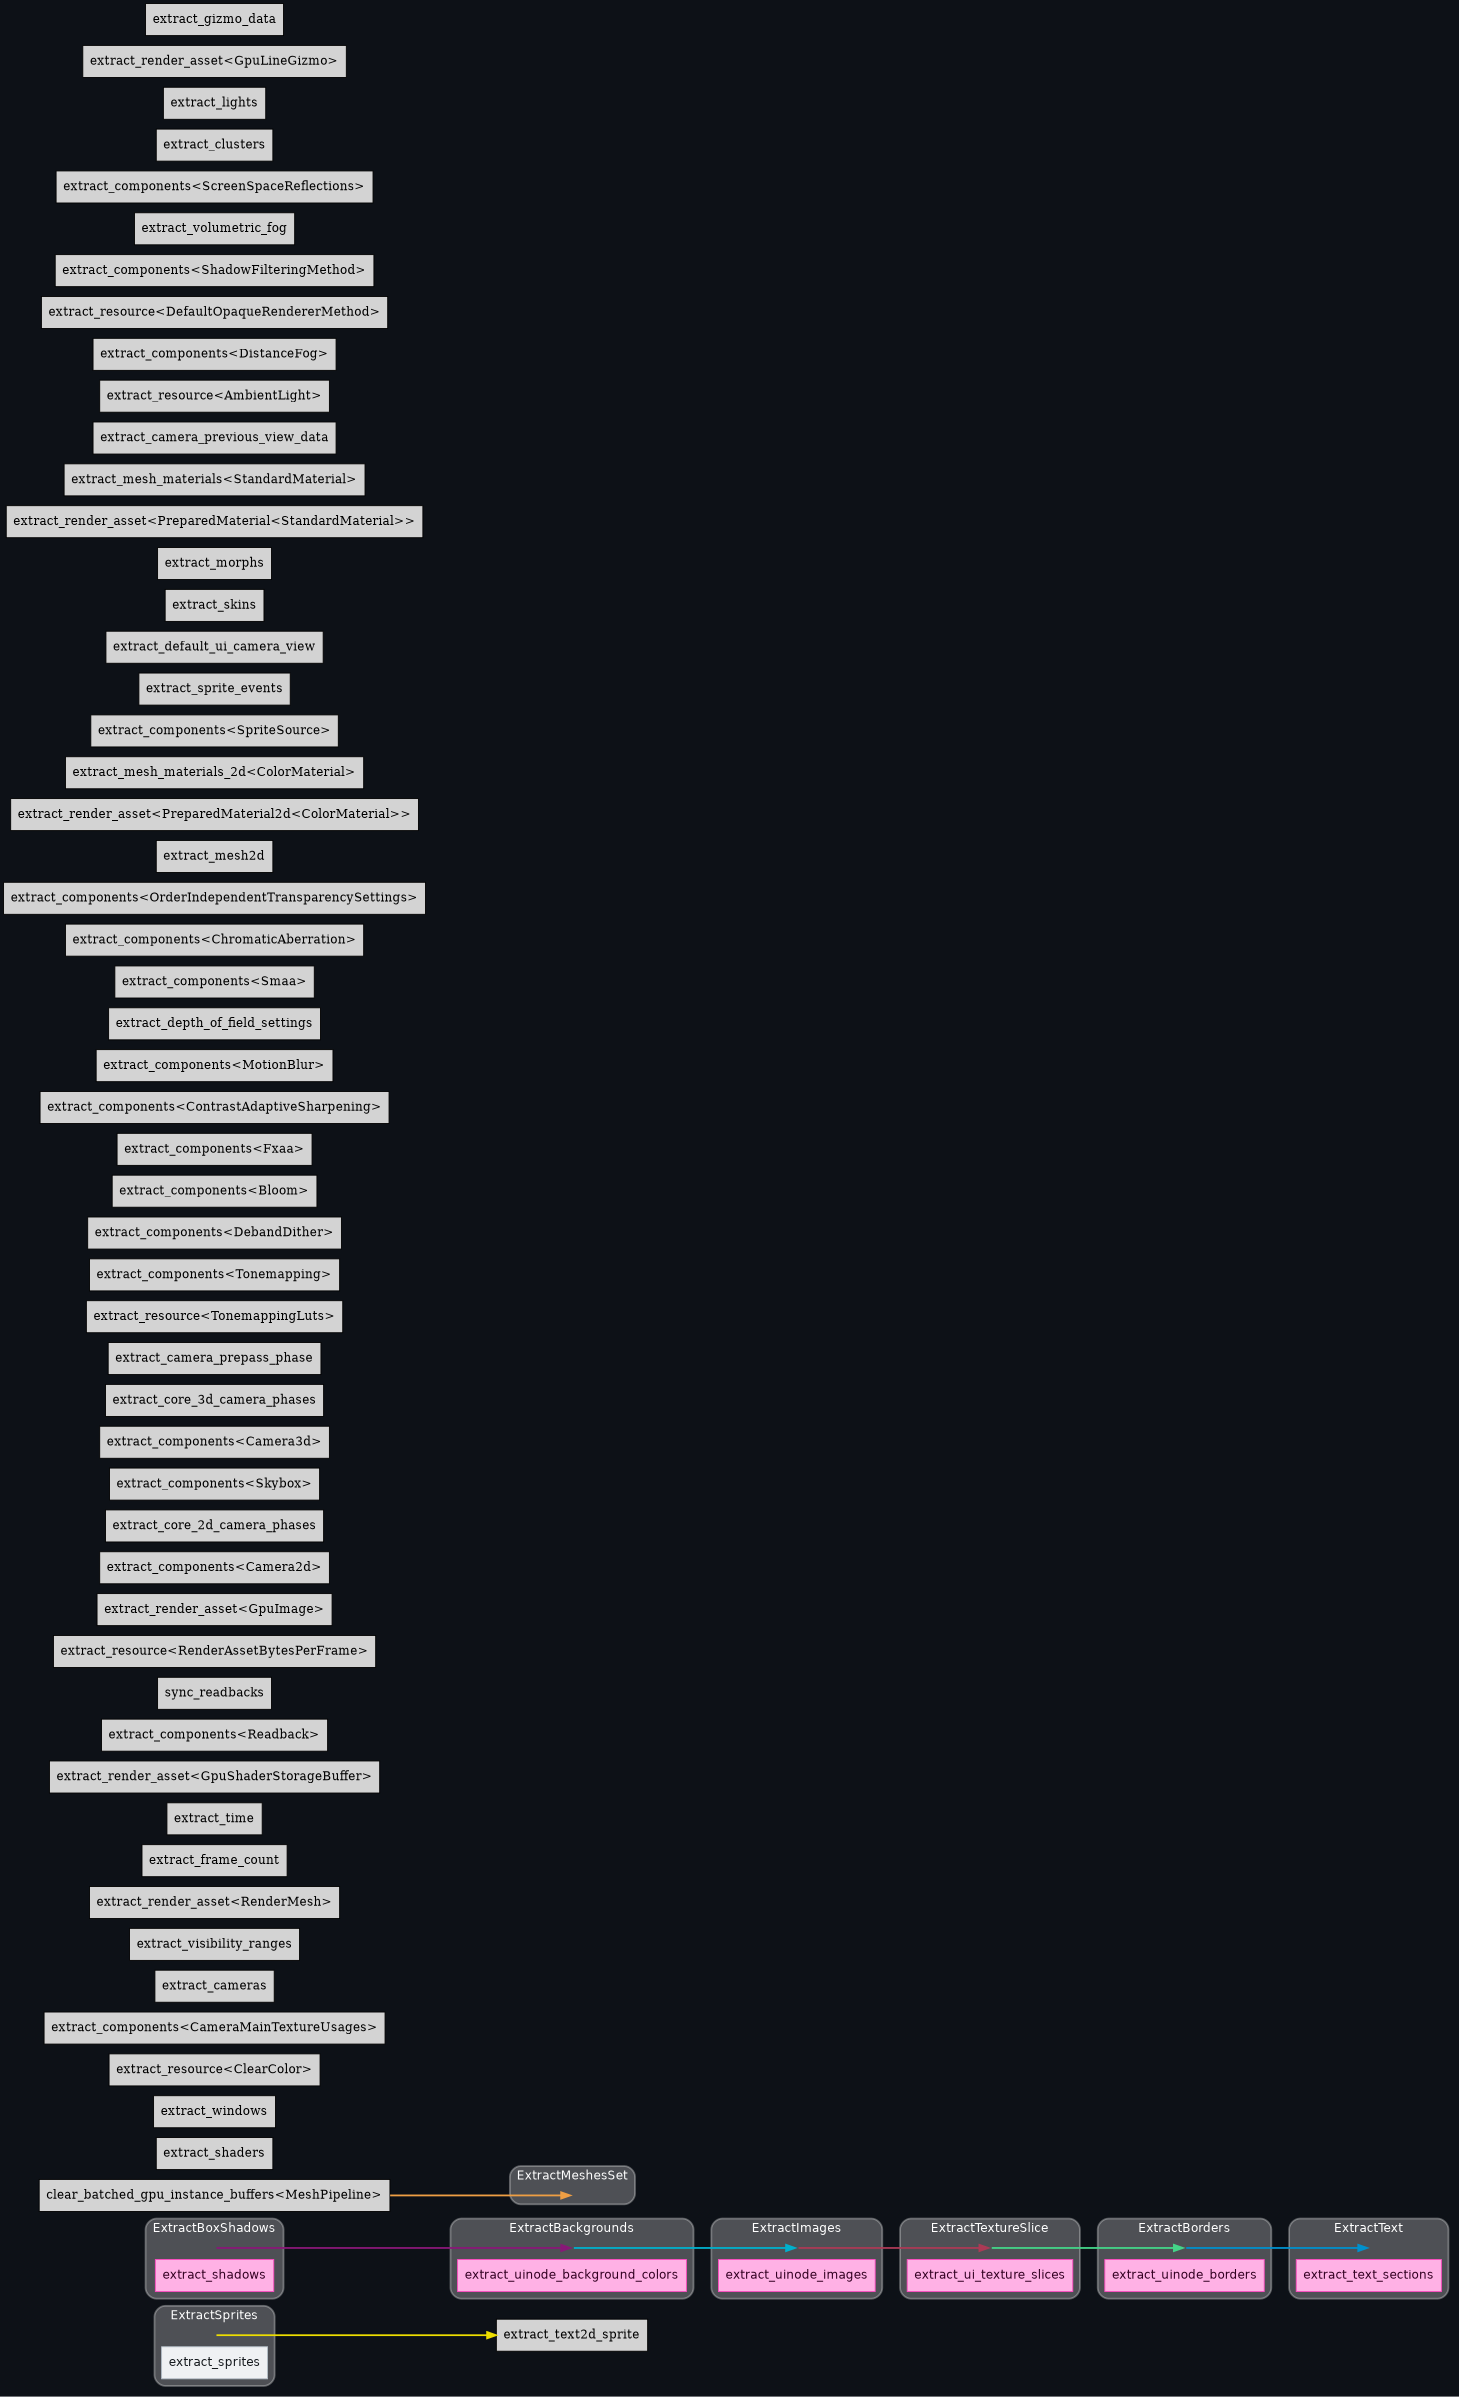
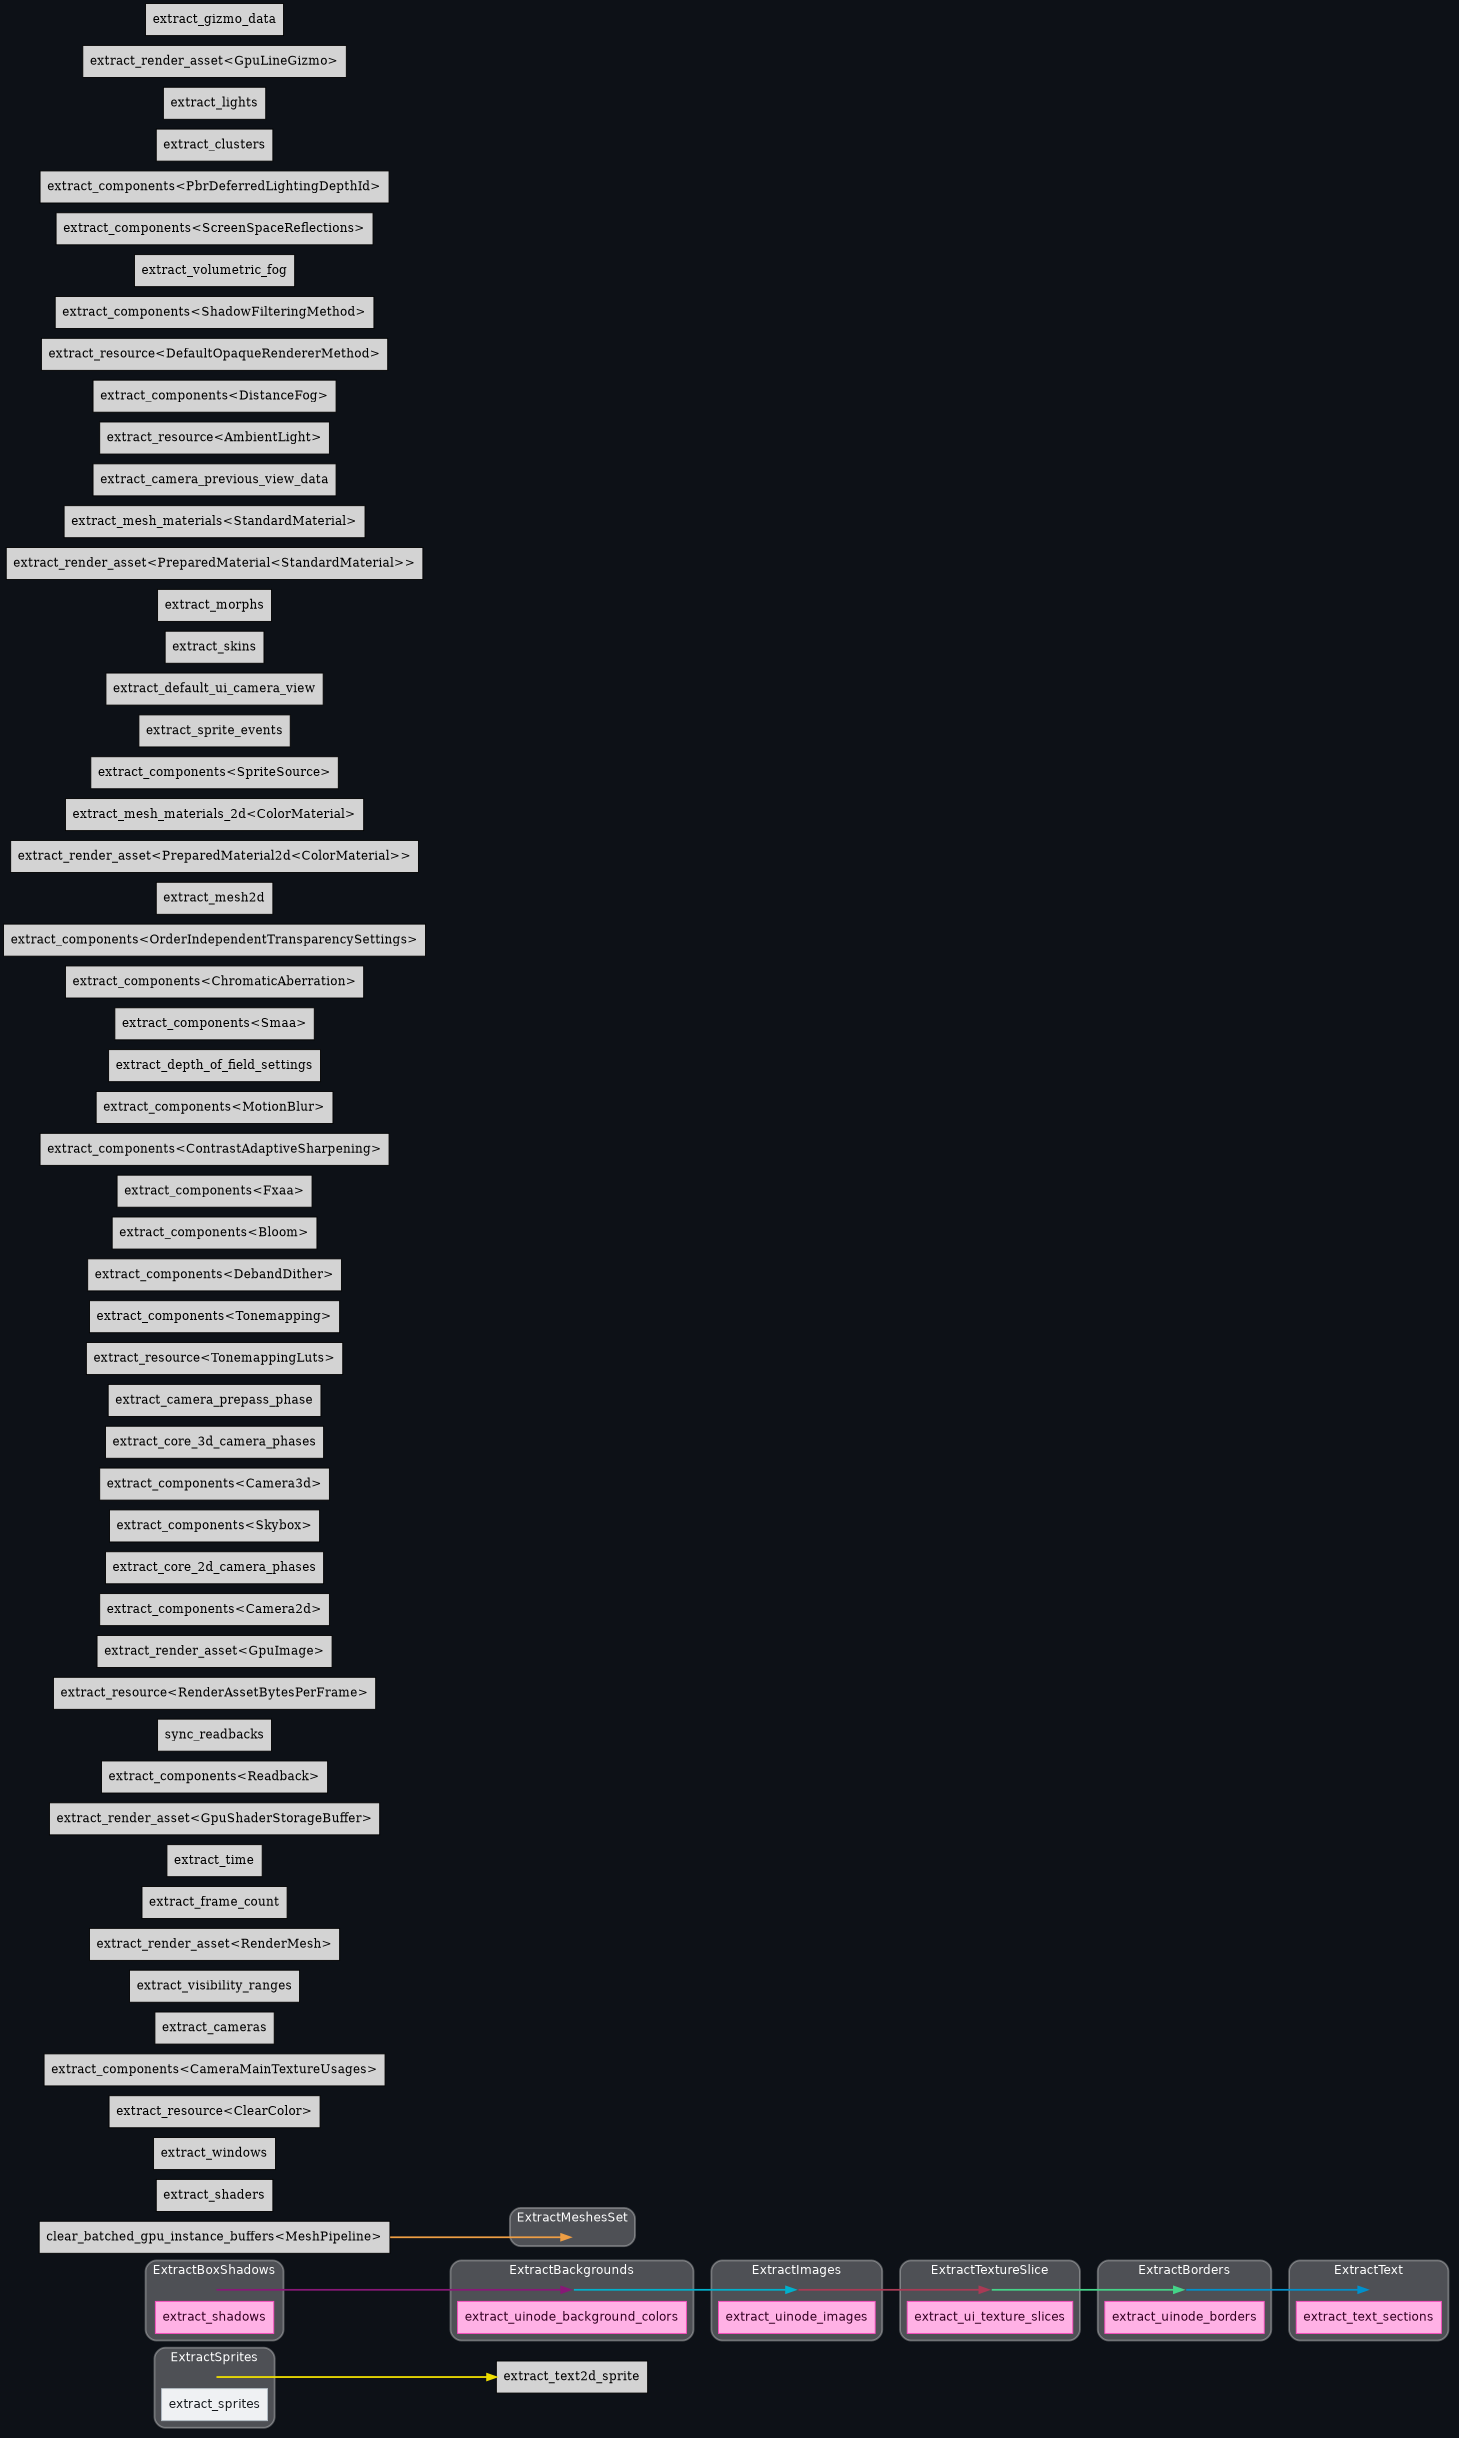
  digraph {
    bgcolor="#0d1117"
    compound=true
    fontname=Helvetica
    nodesep=0.15
    rankdir=LR
    splines=spline
    node [shape=box style=filled]
    edge [penwidth=2]
    "set_marker_node_Set(38)" [shape=point style=invis]
    n2 [color="#b4bec7" fillcolor="#eff1f3" fontcolor="#15191d" fontname=Helvetica label=extract_sprites penwidth=1]
    "set_marker_node_Set(41)" [shape=point style=invis]
    n4 [color="#ff4bc2" fillcolor="#ffb1e5" fontcolor="#320021" fontname=Helvetica label=extract_shadows penwidth=1]
    "set_marker_node_Set(42)" [shape=point style=invis]
    n6 [color="#ff4bc2" fillcolor="#ffb1e5" fontcolor="#320021" fontname=Helvetica label=extract_uinode_background_colors penwidth=1]
    "set_marker_node_Set(43)" [shape=point style=invis]
    n8 [color="#ff4bc2" fillcolor="#ffb1e5" fontcolor="#320021" fontname=Helvetica label=extract_uinode_images penwidth=1]
    "set_marker_node_Set(44)" [shape=point style=invis]
    n10 [color="#ff4bc2" fillcolor="#ffb1e5" fontcolor="#320021" fontname=Helvetica label=extract_ui_texture_slices penwidth=1]
    "set_marker_node_Set(45)" [shape=point style=invis]
    n12 [color="#ff4bc2" fillcolor="#ffb1e5" fontcolor="#320021" fontname=Helvetica label=extract_uinode_borders penwidth=1]
    "set_marker_node_Set(46)" [shape=point style=invis]
    n14 [color="#ff4bc2" fillcolor="#ffb1e5" fontcolor="#320021" fontname=Helvetica label=extract_text_sections penwidth=1]
    "set_marker_node_Set(57)" [shape=point style=invis]
    n16 [label=extract_text2d_sprite]
    n17 [label=extract_shaders]
    n18 [label=extract_windows]
    n19 [label="extract_resource<ClearColor>"]
    n20 [label="extract_components<CameraMainTextureUsages>"]
    n21 [label=extract_cameras]
    n22 [label=extract_visibility_ranges]
    n23 [label="extract_render_asset<RenderMesh>"]
    n24 [label=extract_frame_count]
    n25 [label=extract_time]
    n26 [label="extract_render_asset<GpuShaderStorageBuffer>"]
    n27 [label="extract_components<Readback>"]
    n28 [label=sync_readbacks]
    n29 [label="extract_resource<RenderAssetBytesPerFrame>"]
    n30 [label="extract_render_asset<GpuImage>"]
    n31 [label="extract_components<Camera2d>"]
    n32 [label=extract_core_2d_camera_phases]
    n33 [label="extract_components<Skybox>"]
    n34 [label="extract_components<Camera3d>"]
    n35 [label=extract_core_3d_camera_phases]
    n36 [label=extract_camera_prepass_phase]
    n37 [label="extract_resource<TonemappingLuts>"]
    n38 [label="extract_components<Tonemapping>"]
    n39 [label="extract_components<DebandDither>"]
    n40 [label="extract_components<Bloom>"]
    n41 [label="extract_components<Fxaa>"]
    n42 [label="extract_components<ContrastAdaptiveSharpening>"]
    n43 [label="extract_components<MotionBlur>"]
    n44 [label=extract_depth_of_field_settings]
    n45 [label="extract_components<Smaa>"]
    n46 [label="extract_components<ChromaticAberration>"]
    n47 [label="extract_components<OrderIndependentTransparencySettings>"]
    n48 [label=extract_mesh2d]
    n49 [label="extract_render_asset<PreparedMaterial2d<ColorMaterial>>"]
    n50 [label="extract_mesh_materials_2d<ColorMaterial>"]
    n51 [label="extract_components<SpriteSource>"]
    n52 [label=extract_sprite_events]
    n53 [label=extract_default_ui_camera_view]
    n54 [label=extract_skins]
    n55 [label=extract_morphs]
    n56 [label="clear_batched_gpu_instance_buffers<MeshPipeline>"]
    n57 [label="extract_render_asset<PreparedMaterial<StandardMaterial>>"]
    n58 [label="extract_mesh_materials<StandardMaterial>"]
    n59 [label=extract_camera_previous_view_data]
    n60 [label="extract_resource<AmbientLight>"]
    n61 [label="extract_components<DistanceFog>"]
    n62 [label="extract_resource<DefaultOpaqueRendererMethod>"]
    n63 [label="extract_components<ShadowFilteringMethod>"]
    n64 [label=extract_volumetric_fog]
    n65 [label="extract_components<ScreenSpaceReflections>"]
+   n66 [label="extract_components<PbrDeferredLightingDepthId>"]
    n67 [label=extract_clusters]
    n68 [label=extract_lights]
    n69 [label="extract_render_asset<GpuLineGizmo>"]
    n70 [label=extract_gizmo_data]
    subgraph cluster_1 {
      color="#ffffff50"
      fillcolor="#ffffff44"
      fontcolor="#ffffff"
      label=ExtractSprites
      penwidth=2
      style="rounded,filled"
      "set_marker_node_Set(38)"
      n2
    }
    subgraph cluster_2 {
      color="#ffffff50"
      fillcolor="#ffffff44"
      fontcolor="#ffffff"
      label=ExtractBoxShadows
      penwidth=2
      style="rounded,filled"
      "set_marker_node_Set(41)"
      n4
    }
    subgraph cluster_3 {
      color="#ffffff50"
      fillcolor="#ffffff44"
      fontcolor="#ffffff"
      label=ExtractBackgrounds
      penwidth=2
      style="rounded,filled"
      "set_marker_node_Set(42)"
      n6
    }
    subgraph cluster_4 {
      color="#ffffff50"
      fillcolor="#ffffff44"
      fontcolor="#ffffff"
      label=ExtractImages
      penwidth=2
      style="rounded,filled"
      "set_marker_node_Set(43)"
      n8
    }
    subgraph cluster_5 {
      color="#ffffff50"
      fillcolor="#ffffff44"
      fontcolor="#ffffff"
      label=ExtractTextureSlice
      penwidth=2
      style="rounded,filled"
      "set_marker_node_Set(44)"
      n10
    }
    subgraph cluster_6 {
      color="#ffffff50"
      fillcolor="#ffffff44"
      fontcolor="#ffffff"
      label=ExtractBorders
      penwidth=2
      style="rounded,filled"
      "set_marker_node_Set(45)"
      n12
    }
    subgraph cluster_7 {
      color="#ffffff50"
      fillcolor="#ffffff44"
      fontcolor="#ffffff"
      label=ExtractText
      penwidth=2
      style="rounded,filled"
      "set_marker_node_Set(46)"
      n14
    }
    subgraph cluster_8 {
      color="#ffffff50"
      fillcolor="#ffffff44"
      fontcolor="#ffffff"
      label=ExtractMeshesSet
      penwidth=2
      style="rounded,filled"
      "set_marker_node_Set(57)"
    }
    "set_marker_node_Set(38)" -> n16 [color="#eede00"]
    "set_marker_node_Set(41)" -> "set_marker_node_Set(42)" [color="#881877"]
    "set_marker_node_Set(42)" -> "set_marker_node_Set(43)" [color="#00b0cc"]
    "set_marker_node_Set(43)" -> "set_marker_node_Set(44)" [color="#aa3a55"]
    "set_marker_node_Set(44)" -> "set_marker_node_Set(45)" [color="#44d488"]
    "set_marker_node_Set(45)" -> "set_marker_node_Set(46)" [color="#0090cc"]
    n56 -> "set_marker_node_Set(57)" [color="#ee9e44"]
  }
